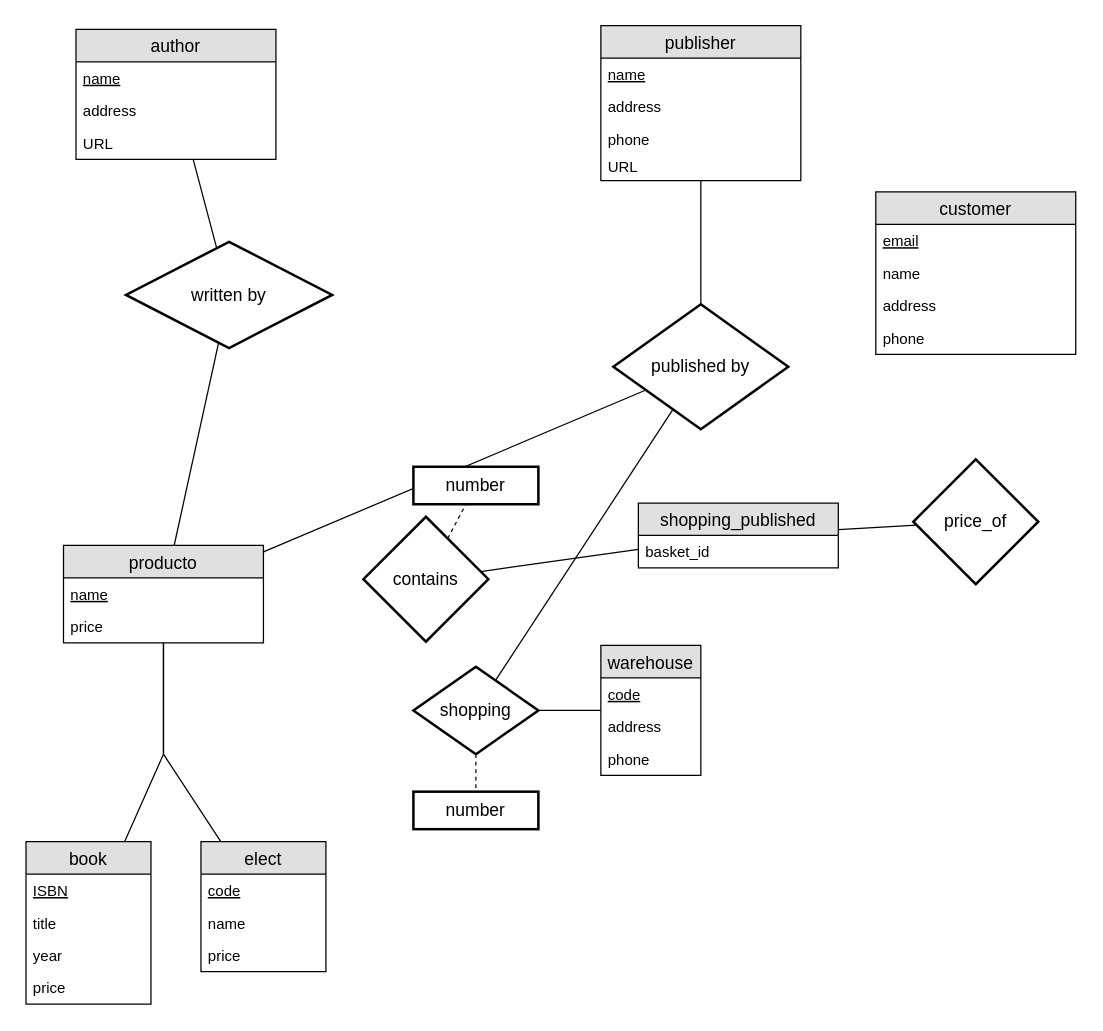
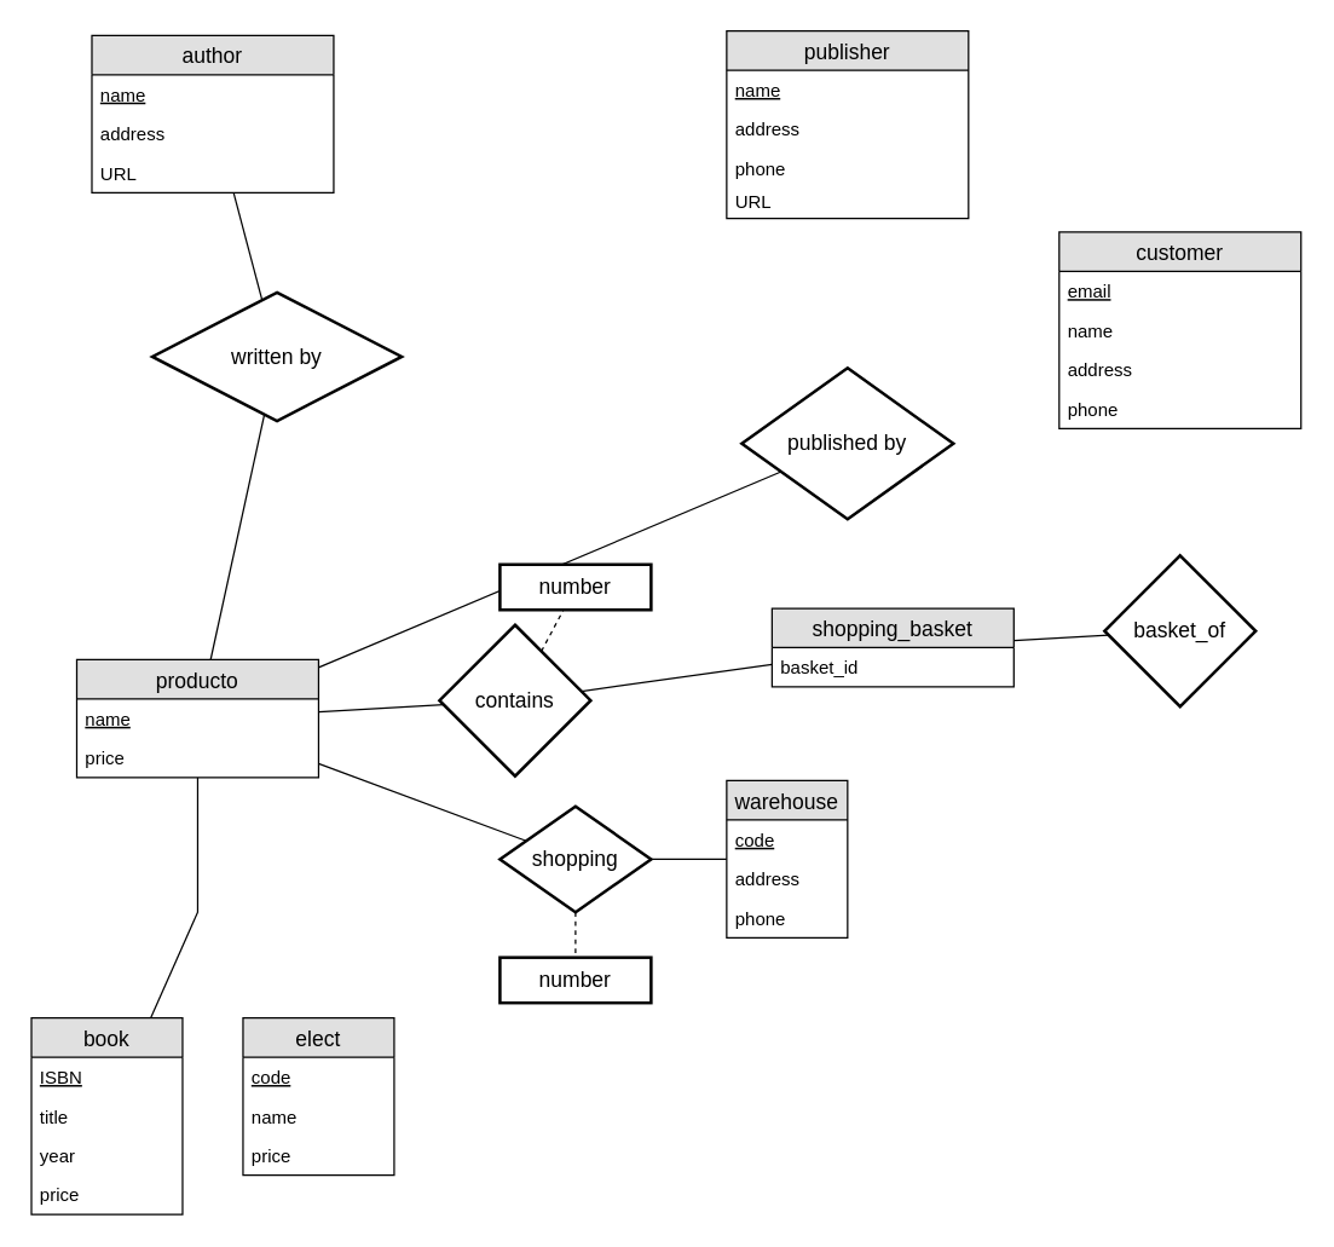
  <mxCell id="0" />
  <mxCell id="1" parent="0" />
  <mxCell id="2" value="author" style="swimlane;fontStyle=0;childLayout=stackLayout;horizontal=1;startSize=26;fillColor=#e0e0e0;horizontalStack=0;resizeParent=1;resizeParentMax=0;resizeLast=0;collapsible=1;marginBottom=0;swimlaneFillColor=#ffffff;align=center;fontSize=14;" vertex="1" parent="1"><mxGeometry x="60" y="23" width="160" height="104" as="geometry" /></mxCell>
  <mxCell id="3" value="name" style="text;strokeColor=none;fillColor=none;spacingLeft=4;spacingRight=4;overflow=hidden;rotatable=0;points=[[0,0.5],[1,0.5]];portConstraint=eastwest;fontSize=12;fontStyle=4" vertex="1" parent="2"><mxGeometry y="26" width="160" height="26" as="geometry" /></mxCell>
  <mxCell id="4" value="address" style="text;strokeColor=none;fillColor=none;spacingLeft=4;spacingRight=4;overflow=hidden;rotatable=0;points=[[0,0.5],[1,0.5]];portConstraint=eastwest;fontSize=12;" vertex="1" parent="2"><mxGeometry y="52" width="160" height="26" as="geometry" /></mxCell>
  <mxCell id="5" value="URL" style="text;strokeColor=none;fillColor=none;spacingLeft=4;spacingRight=4;overflow=hidden;rotatable=0;points=[[0,0.5],[1,0.5]];portConstraint=eastwest;fontSize=12;" vertex="1" parent="2"><mxGeometry y="78" width="160" height="26" as="geometry" /></mxCell>
  <mxCell id="6" value="publisher" style="swimlane;fontStyle=0;childLayout=stackLayout;horizontal=1;startSize=26;fillColor=#e0e0e0;horizontalStack=0;resizeParent=1;resizeParentMax=0;resizeLast=0;collapsible=1;marginBottom=0;swimlaneFillColor=#ffffff;align=center;fontSize=14;" vertex="1" parent="1"><mxGeometry x="480" y="20" width="160" height="124" as="geometry" /></mxCell>
  <mxCell id="7" value="name" style="text;strokeColor=none;fillColor=none;spacingLeft=4;spacingRight=4;overflow=hidden;rotatable=0;points=[[0,0.5],[1,0.5]];portConstraint=eastwest;fontSize=12;fontStyle=4" vertex="1" parent="6"><mxGeometry y="26" width="160" height="26" as="geometry" /></mxCell>
  <mxCell id="8" value="address" style="text;strokeColor=none;fillColor=none;spacingLeft=4;spacingRight=4;overflow=hidden;rotatable=0;points=[[0,0.5],[1,0.5]];portConstraint=eastwest;fontSize=12;" vertex="1" parent="6"><mxGeometry y="52" width="160" height="26" as="geometry" /></mxCell>
  <mxCell id="9" value="phone" style="text;strokeColor=none;fillColor=none;spacingLeft=4;spacingRight=4;overflow=hidden;rotatable=0;points=[[0,0.5],[1,0.5]];portConstraint=eastwest;fontSize=12;" vertex="1" parent="6"><mxGeometry y="78" width="160" height="22" as="geometry" /></mxCell>
  <mxCell id="10" value="URL" style="text;strokeColor=none;fillColor=none;spacingLeft=4;spacingRight=4;overflow=hidden;rotatable=0;points=[[0,0.5],[1,0.5]];portConstraint=eastwest;fontSize=12;" vertex="1" parent="6"><mxGeometry y="100" width="160" height="24" as="geometry" /></mxCell>
  <mxCell id="11" style="edgeStyle=none;rounded=0;orthogonalLoop=1;jettySize=auto;html=1;endArrow=none;endFill=0;" edge="1" parent="1" source="13" target="17"><mxGeometry relative="1" as="geometry" /></mxCell>
- <mxCell id="12" style="edgeStyle=none;rounded=0;orthogonalLoop=1;jettySize=auto;html=1;endArrow=none;endFill=0;" edge="1" parent="1" source="13" target="6"><mxGeometry relative="1" as="geometry" /></mxCell>
  <mxCell id="13" value="&lt;div&gt;published by&lt;/div&gt;" style="shape=rhombus;strokeWidth=2;fontSize=17;perimeter=rhombusPerimeter;whiteSpace=wrap;html=1;align=center;fontSize=14;" vertex="1" parent="1"><mxGeometry x="490" y="243" width="140" height="100" as="geometry" /></mxCell>
  <mxCell id="14" style="edgeStyle=none;rounded=0;orthogonalLoop=1;jettySize=auto;html=1;endArrow=none;endFill=0;" edge="1" parent="1" source="16" target="2"><mxGeometry relative="1" as="geometry" /></mxCell>
  <mxCell id="15" style="edgeStyle=none;rounded=0;orthogonalLoop=1;jettySize=auto;html=1;endArrow=none;endFill=0;" edge="1" parent="1" source="16" target="17"><mxGeometry relative="1" as="geometry" /></mxCell>
  <mxCell id="16" value="written by" style="shape=rhombus;strokeWidth=2;fontSize=17;perimeter=rhombusPerimeter;whiteSpace=wrap;html=1;align=center;fontSize=14;" vertex="1" parent="1"><mxGeometry x="100" y="193" width="165" height="85" as="geometry" /></mxCell>
  <mxCell id="17" value="producto" style="swimlane;fontStyle=0;childLayout=stackLayout;horizontal=1;startSize=26;fillColor=#e0e0e0;horizontalStack=0;resizeParent=1;resizeParentMax=0;resizeLast=0;collapsible=1;marginBottom=0;swimlaneFillColor=#ffffff;align=center;fontSize=14;" vertex="1" parent="1"><mxGeometry x="50" y="436" width="160" height="78" as="geometry" /></mxCell>
  <mxCell id="18" value="name" style="text;strokeColor=none;fillColor=none;spacingLeft=4;spacingRight=4;overflow=hidden;rotatable=0;points=[[0,0.5],[1,0.5]];portConstraint=eastwest;fontSize=12;fontStyle=4" vertex="1" parent="17"><mxGeometry y="26" width="160" height="26" as="geometry" /></mxCell>
  <mxCell id="19" value="price" style="text;strokeColor=none;fillColor=none;spacingLeft=4;spacingRight=4;overflow=hidden;rotatable=0;points=[[0,0.5],[1,0.5]];portConstraint=eastwest;fontSize=12;" vertex="1" parent="17"><mxGeometry y="52" width="160" height="26" as="geometry" /></mxCell>
  <mxCell id="20" style="rounded=0;orthogonalLoop=1;jettySize=auto;html=1;dashed=1;endArrow=none;endFill=0;" edge="1" parent="1" source="23" target="24"><mxGeometry relative="1" as="geometry" /></mxCell>
+ <mxCell id="21" style="edgeStyle=none;rounded=0;orthogonalLoop=1;jettySize=auto;html=1;endArrow=none;endFill=0;" edge="1" parent="1" source="23" target="17"><mxGeometry relative="1" as="geometry" /></mxCell>
  <mxCell id="22" style="edgeStyle=none;rounded=0;orthogonalLoop=1;jettySize=auto;html=1;endArrow=none;endFill=0;" edge="1" parent="1" source="23" target="40"><mxGeometry relative="1" as="geometry" /></mxCell>
  <mxCell id="23" value="contains" style="shape=rhombus;strokeWidth=2;fontSize=17;perimeter=rhombusPerimeter;whiteSpace=wrap;html=1;align=center;fontSize=14;" vertex="1" parent="1"><mxGeometry x="290" y="413" width="100" height="100" as="geometry" /></mxCell>
  <mxCell id="24" value="number" style="strokeWidth=2;whiteSpace=wrap;html=1;align=center;fontSize=14;" vertex="1" parent="1"><mxGeometry x="330" y="373" width="100" height="30" as="geometry" /></mxCell>
- <mxCell id="25" style="edgeStyle=none;rounded=0;orthogonalLoop=1;jettySize=auto;html=1;endArrow=none;endFill=0;" edge="1" parent="1" source="28" target="13"><mxGeometry relative="1" as="geometry" /></mxCell>
+ <mxCell id="25" style="edgeStyle=none;rounded=0;orthogonalLoop=1;jettySize=auto;html=1;endArrow=none;endFill=0;" edge="1" parent="1" source="28" target="17"><mxGeometry relative="1" as="geometry" /></mxCell>
  <mxCell id="26" style="edgeStyle=none;rounded=0;orthogonalLoop=1;jettySize=auto;html=1;endArrow=none;endFill=0;" edge="1" parent="1" source="28" target="29"><mxGeometry relative="1" as="geometry" /></mxCell>
  <mxCell id="27" style="edgeStyle=none;rounded=0;orthogonalLoop=1;jettySize=auto;html=1;endArrow=none;endFill=0;dashed=1;" edge="1" parent="1" source="28" target="42"><mxGeometry relative="1" as="geometry" /></mxCell>
  <mxCell id="28" value="&lt;div&gt;shopping&lt;/div&gt;" style="shape=rhombus;strokeWidth=2;fontSize=17;perimeter=rhombusPerimeter;whiteSpace=wrap;html=1;align=center;fontSize=14;" vertex="1" parent="1"><mxGeometry x="330" y="533" width="100" height="70" as="geometry" /></mxCell>
  <mxCell id="29" value="warehouse" style="swimlane;fontStyle=0;childLayout=stackLayout;horizontal=1;startSize=26;fillColor=#e0e0e0;horizontalStack=0;resizeParent=1;resizeParentMax=0;resizeLast=0;collapsible=1;marginBottom=0;swimlaneFillColor=#ffffff;align=center;fontSize=14;" vertex="1" parent="1"><mxGeometry x="480" y="516" width="80" height="104" as="geometry" /></mxCell>
  <mxCell id="30" value="code" style="text;strokeColor=none;fillColor=none;spacingLeft=4;spacingRight=4;overflow=hidden;rotatable=0;points=[[0,0.5],[1,0.5]];portConstraint=eastwest;fontSize=12;fontStyle=4" vertex="1" parent="29"><mxGeometry y="26" width="80" height="26" as="geometry" /></mxCell>
  <mxCell id="31" value="address" style="text;strokeColor=none;fillColor=none;spacingLeft=4;spacingRight=4;overflow=hidden;rotatable=0;points=[[0,0.5],[1,0.5]];portConstraint=eastwest;fontSize=12;" vertex="1" parent="29"><mxGeometry y="52" width="80" height="26" as="geometry" /></mxCell>
  <mxCell id="32" value="phone" style="text;strokeColor=none;fillColor=none;spacingLeft=4;spacingRight=4;overflow=hidden;rotatable=0;points=[[0,0.5],[1,0.5]];portConstraint=eastwest;fontSize=12;" vertex="1" parent="29"><mxGeometry y="78" width="80" height="26" as="geometry" /></mxCell>
  <mxCell id="33" value="customer" style="swimlane;fontStyle=0;childLayout=stackLayout;horizontal=1;startSize=26;fillColor=#e0e0e0;horizontalStack=0;resizeParent=1;resizeParentMax=0;resizeLast=0;collapsible=1;marginBottom=0;swimlaneFillColor=#ffffff;align=center;fontSize=14;" vertex="1" parent="1"><mxGeometry x="700" y="153" width="160" height="130" as="geometry" /></mxCell>
  <mxCell id="34" value="email" style="text;strokeColor=none;fillColor=none;spacingLeft=4;spacingRight=4;overflow=hidden;rotatable=0;points=[[0,0.5],[1,0.5]];portConstraint=eastwest;fontSize=12;fontStyle=4" vertex="1" parent="33"><mxGeometry y="26" width="160" height="26" as="geometry" /></mxCell>
  <mxCell id="35" value="name" style="text;strokeColor=none;fillColor=none;spacingLeft=4;spacingRight=4;overflow=hidden;rotatable=0;points=[[0,0.5],[1,0.5]];portConstraint=eastwest;fontSize=12;" vertex="1" parent="33"><mxGeometry y="52" width="160" height="26" as="geometry" /></mxCell>
  <mxCell id="36" value="address" style="text;strokeColor=none;fillColor=none;spacingLeft=4;spacingRight=4;overflow=hidden;rotatable=0;points=[[0,0.5],[1,0.5]];portConstraint=eastwest;fontSize=12;" vertex="1" parent="33"><mxGeometry y="78" width="160" height="26" as="geometry" /></mxCell>
  <mxCell id="37" value="phone" style="text;strokeColor=none;fillColor=none;spacingLeft=4;spacingRight=4;overflow=hidden;rotatable=0;points=[[0,0.5],[1,0.5]];portConstraint=eastwest;fontSize=12;" vertex="1" parent="33"><mxGeometry y="104" width="160" height="26" as="geometry" /></mxCell>
  <mxCell id="38" style="edgeStyle=none;rounded=0;orthogonalLoop=1;jettySize=auto;html=1;endArrow=none;endFill=0;" edge="1" parent="1" source="39" target="40"><mxGeometry relative="1" as="geometry" /></mxCell>
- <mxCell id="39" value="price_of" style="shape=rhombus;strokeWidth=2;fontSize=17;perimeter=rhombusPerimeter;whiteSpace=wrap;html=1;align=center;fontSize=14;" vertex="1" parent="1"><mxGeometry x="730" y="367" width="100" height="100" as="geometry" /></mxCell>
- <mxCell id="40" value="shopping_published" style="swimlane;fontStyle=0;childLayout=stackLayout;horizontal=1;startSize=26;fillColor=#e0e0e0;horizontalStack=0;resizeParent=1;resizeParentMax=0;resizeLast=0;collapsible=1;marginBottom=0;swimlaneFillColor=#ffffff;align=center;fontSize=14;" vertex="1" parent="1"><mxGeometry x="510" y="402" width="160" height="52" as="geometry" /></mxCell>
+ <mxCell id="39" value="basket_of" style="shape=rhombus;strokeWidth=2;fontSize=17;perimeter=rhombusPerimeter;whiteSpace=wrap;html=1;align=center;fontSize=14;" vertex="1" parent="1"><mxGeometry x="730" y="367" width="100" height="100" as="geometry" /></mxCell>
+ <mxCell id="40" value="shopping_basket" style="swimlane;fontStyle=0;childLayout=stackLayout;horizontal=1;startSize=26;fillColor=#e0e0e0;horizontalStack=0;resizeParent=1;resizeParentMax=0;resizeLast=0;collapsible=1;marginBottom=0;swimlaneFillColor=#ffffff;align=center;fontSize=14;" vertex="1" parent="1"><mxGeometry x="510" y="402" width="160" height="52" as="geometry" /></mxCell>
  <mxCell id="41" value="basket_id" style="text;strokeColor=none;fillColor=none;spacingLeft=4;spacingRight=4;overflow=hidden;rotatable=0;points=[[0,0.5],[1,0.5]];portConstraint=eastwest;fontSize=12;" vertex="1" parent="40"><mxGeometry y="26" width="160" height="26" as="geometry" /></mxCell>
  <mxCell id="42" value="number" style="strokeWidth=2;whiteSpace=wrap;html=1;align=center;fontSize=14;" vertex="1" parent="1"><mxGeometry x="330" y="633" width="100" height="30" as="geometry" /></mxCell>
  <mxCell id="43" style="edgeStyle=none;rounded=0;orthogonalLoop=1;jettySize=auto;html=1;endArrow=none;endFill=0;" edge="1" parent="1" source="44" target="17"><mxGeometry relative="1" as="geometry"><Array as="points"><mxPoint x="130" y="603" /></Array></mxGeometry></mxCell>
  <mxCell id="44" value="book" style="swimlane;fontStyle=0;childLayout=stackLayout;horizontal=1;startSize=26;fillColor=#e0e0e0;horizontalStack=0;resizeParent=1;resizeParentMax=0;resizeLast=0;collapsible=1;marginBottom=0;swimlaneFillColor=#ffffff;align=center;fontSize=14;" vertex="1" parent="1"><mxGeometry y="673" width="100" height="130" as="geometry" x="20" /></mxCell>
  <mxCell id="45" value="ISBN" style="text;strokeColor=none;fillColor=none;spacingLeft=4;spacingRight=4;overflow=hidden;rotatable=0;points=[[0,0.5],[1,0.5]];portConstraint=eastwest;fontSize=12;fontStyle=4" vertex="1" parent="44"><mxGeometry y="26" width="100" height="26" as="geometry" /></mxCell>
  <mxCell id="46" value="title" style="text;strokeColor=none;fillColor=none;spacingLeft=4;spacingRight=4;overflow=hidden;rotatable=0;points=[[0,0.5],[1,0.5]];portConstraint=eastwest;fontSize=12;" vertex="1" parent="44"><mxGeometry y="52" width="100" height="26" as="geometry" /></mxCell>
  <mxCell id="47" value="year" style="text;strokeColor=none;fillColor=none;spacingLeft=4;spacingRight=4;overflow=hidden;rotatable=0;points=[[0,0.5],[1,0.5]];portConstraint=eastwest;fontSize=12;" vertex="1" parent="44"><mxGeometry y="78" width="100" height="26" as="geometry" /></mxCell>
  <mxCell id="48" value="price" style="text;strokeColor=none;fillColor=none;spacingLeft=4;spacingRight=4;overflow=hidden;rotatable=0;points=[[0,0.5],[1,0.5]];portConstraint=eastwest;fontSize=12;" vertex="1" parent="44"><mxGeometry y="104" width="100" height="26" as="geometry" /></mxCell>
- <mxCell id="49" style="edgeStyle=none;rounded=0;orthogonalLoop=1;jettySize=auto;html=1;endArrow=none;endFill=0;" edge="1" parent="1" source="50" target="17"><mxGeometry relative="1" as="geometry"><Array as="points"><mxPoint x="130" y="603" /></Array></mxGeometry></mxCell>
  <mxCell id="50" value="elect" style="swimlane;fontStyle=0;childLayout=stackLayout;horizontal=1;startSize=26;fillColor=#e0e0e0;horizontalStack=0;resizeParent=1;resizeParentMax=0;resizeLast=0;collapsible=1;marginBottom=0;swimlaneFillColor=#ffffff;align=center;fontSize=14;" vertex="1" parent="1"><mxGeometry x="160" y="673" width="100" height="104" as="geometry" /></mxCell>
  <mxCell id="51" value="code" style="text;strokeColor=none;fillColor=none;spacingLeft=4;spacingRight=4;overflow=hidden;rotatable=0;points=[[0,0.5],[1,0.5]];portConstraint=eastwest;fontSize=12;fontStyle=4" vertex="1" parent="50"><mxGeometry y="26" width="100" height="26" as="geometry" /></mxCell>
  <mxCell id="52" value="name" style="text;strokeColor=none;fillColor=none;spacingLeft=4;spacingRight=4;overflow=hidden;rotatable=0;points=[[0,0.5],[1,0.5]];portConstraint=eastwest;fontSize=12;" vertex="1" parent="50"><mxGeometry y="52" width="100" height="26" as="geometry" /></mxCell>
  <mxCell id="53" value="price" style="text;strokeColor=none;fillColor=none;spacingLeft=4;spacingRight=4;overflow=hidden;rotatable=0;points=[[0,0.5],[1,0.5]];portConstraint=eastwest;fontSize=12;" vertex="1" parent="50"><mxGeometry y="78" width="100" height="26" as="geometry" /></mxCell>
